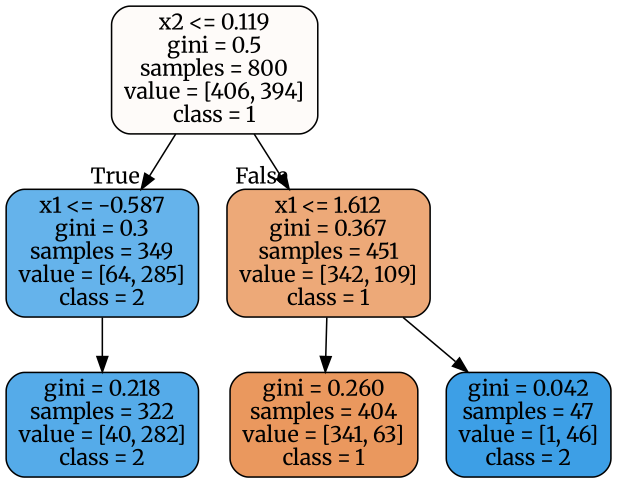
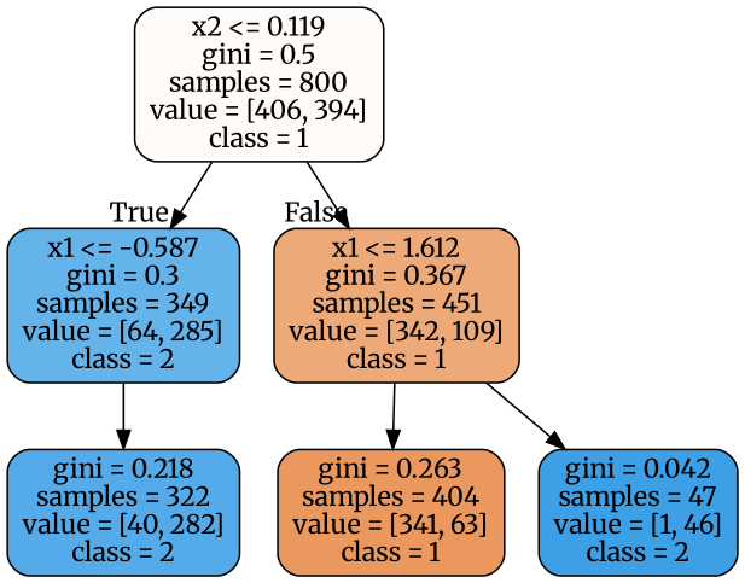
  digraph {
    fontname=Merriweather
    node [color=black fontname=Merriweather shape=box style="filled, rounded"]
    edge [fontname=Merriweather]
    n1 [fillcolor="#fefbf9" label="x2 <= 0.119\ngini = 0.5\nsamples = 800\nvalue = [406, 394]\nclass = 1"]
    n2 [fillcolor="#65b3eb" label="x1 <= -0.587\ngini = 0.3\nsamples = 349\nvalue = [64, 285]\nclass = 2"]
    n3 [fillcolor="#eda978" label="x1 <= 1.612\ngini = 0.367\nsamples = 451\nvalue = [342, 109]\nclass = 1"]
    n4 [fillcolor="#55abe9" label="gini = 0.218\nsamples = 322\nvalue = [40, 282]\nclass = 2"]
-   n5 [fillcolor="#ea985e" label="gini = 0.260\nsamples = 404\nvalue = [341, 63]\nclass = 1"]
+   n5 [fillcolor="#ea985e" label="gini = 0.263\nsamples = 404\nvalue = [341, 63]\nclass = 1"]
    n6 [fillcolor="#3d9fe6" label="gini = 0.042\nsamples = 47\nvalue = [1, 46]\nclass = 2"]
    n1 -> n2 [headlabel=True labelangle=45 labeldistance=2.5]
    n1 -> n3 [headlabel=False labelangle=-45 labeldistance=2.5]
    n2 -> n4
    n3 -> n5
    n3 -> n6
  }
